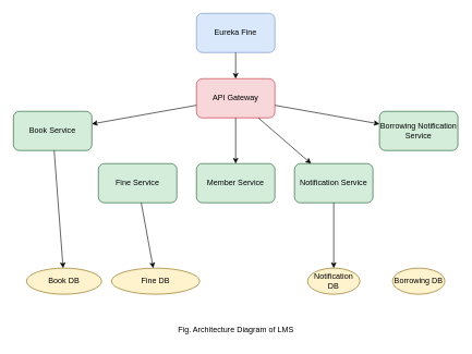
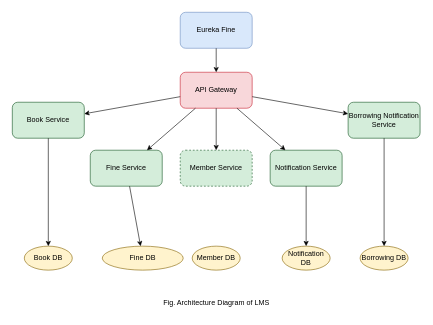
  <mxCell id="0" />
  <mxCell id="1" parent="0" />
  <mxCell id="2" value="Eureka Fine" style="rounded=1;whiteSpace=wrap;html=1;fillColor=#d9e8fb;strokeColor=#6c8ebf;" parent="1" vertex="1"><mxGeometry x="300" y="20" width="120" height="60" as="geometry" /></mxCell>
  <mxCell id="3" value="API Gateway" style="rounded=1;whiteSpace=wrap;html=1;fillColor=#f8d7da;strokeColor=#c82333;" parent="1" vertex="1"><mxGeometry x="300" y="120" width="120" height="60" as="geometry" /></mxCell>
  <mxCell id="4" value="Book Service" style="rounded=1;whiteSpace=wrap;html=1;fillColor=#d4edda;strokeColor=#155724;" parent="1" vertex="1"><mxGeometry x="20" y="170" width="120" height="60" as="geometry" /></mxCell>
- <mxCell id="5" value="Member Service" style="rounded=1;whiteSpace=wrap;html=1;fillColor=#d4edda;strokeColor=#155724;" parent="1" vertex="1"><mxGeometry x="300" y="250" width="120" height="60" as="geometry" /></mxCell>
+ <mxCell id="5" value="Member Service" style="rounded=1;whiteSpace=wrap;html=1;fillColor=#d4edda;strokeColor=#155724;dashed=1;" parent="1" vertex="1"><mxGeometry x="300" y="250" width="120" height="60" as="geometry" /></mxCell>
  <mxCell id="6" value="Borrowing Notification Service" style="rounded=1;whiteSpace=wrap;html=1;fillColor=#d4edda;strokeColor=#155724;" parent="1" vertex="1"><mxGeometry x="580" y="170" width="120" height="60" as="geometry" /></mxCell>
  <mxCell id="7" value="Fine Service" style="rounded=1;whiteSpace=wrap;html=1;fillColor=#d4edda;strokeColor=#155724;" parent="1" vertex="1"><mxGeometry x="150" y="250" width="120" height="60" as="geometry" /></mxCell>
  <mxCell id="8" value="Notification Service" style="rounded=1;whiteSpace=wrap;html=1;fillColor=#d4edda;strokeColor=#155724;" parent="1" vertex="1"><mxGeometry x="450" y="250" width="120" height="60" as="geometry" /></mxCell>
- <mxCell id="9" value="Book DB" style="ellipse;whiteSpace=wrap;html=1;fillColor=#fff3cd;strokeColor=#856404;" parent="1" vertex="1"><mxGeometry x="40" y="410" width="115" height="40" as="geometry" /></mxCell>
+ <mxCell id="9" value="Book DB" style="ellipse;whiteSpace=wrap;html=1;fillColor=#fff3cd;strokeColor=#856404;" parent="1" vertex="1"><mxGeometry x="40" y="410" width="80" height="40" as="geometry" /></mxCell>
+ <mxCell id="10" value="Member DB" style="ellipse;whiteSpace=wrap;html=1;fillColor=#fff3cd;strokeColor=#856404;" parent="1" vertex="1"><mxGeometry x="320" y="410" width="80" height="40" as="geometry" /></mxCell>
  <mxCell id="11" value="Borrowing DB" style="ellipse;whiteSpace=wrap;html=1;fillColor=#fff3cd;strokeColor=#856404;" parent="1" vertex="1"><mxGeometry x="600" y="410" width="80" height="40" as="geometry" /></mxCell>
  <mxCell id="12" value="Fine DB" style="ellipse;whiteSpace=wrap;html=1;fillColor=#fff3cd;strokeColor=#856404;" parent="1" vertex="1"><mxGeometry x="170" y="410" width="135" height="40" as="geometry" /></mxCell>
  <mxCell id="13" value="Notification DB" style="ellipse;whiteSpace=wrap;html=1;fillColor=#fff3cd;strokeColor=#856404;" parent="1" vertex="1"><mxGeometry x="470" y="410" width="80" height="40" as="geometry" /></mxCell>
  <mxCell id="14" parent="1" source="2" target="3" edge="1"><mxGeometry relative="1" as="geometry" /></mxCell>
  <mxCell id="15" parent="1" source="3" target="4" edge="1"><mxGeometry relative="1" as="geometry" /></mxCell>
  <mxCell id="16" parent="1" source="3" target="5" edge="1"><mxGeometry relative="1" as="geometry" /></mxCell>
  <mxCell id="17" parent="1" source="3" target="6" edge="1"><mxGeometry relative="1" as="geometry" /></mxCell>
+ <mxCell id="18" parent="1" source="3" target="7" edge="1"><mxGeometry relative="1" as="geometry" /></mxCell>
  <mxCell id="19" parent="1" source="3" target="8" edge="1"><mxGeometry relative="1" as="geometry" /></mxCell>
  <mxCell id="20" parent="1" source="4" target="9" edge="1"><mxGeometry relative="1" as="geometry" /></mxCell>
+ <mxCell id="21" parent="1" source="6" target="11" edge="1"><mxGeometry relative="1" as="geometry" /></mxCell>
  <mxCell id="22" parent="1" source="7" target="12" edge="1"><mxGeometry relative="1" as="geometry" /></mxCell>
  <mxCell id="23" parent="1" source="8" target="13" edge="1"><mxGeometry relative="1" as="geometry" /></mxCell>
  <mxCell id="24" value="Fig. Architecture Diagram of LMS" style="text;html=1;align=center;verticalAlign=middle;resizable=0;points=[];autosize=1;strokeColor=none;fillColor=none;" vertex="1" parent="1"><mxGeometry x="260" y="490" width="200" height="30" as="geometry" /></mxCell>
